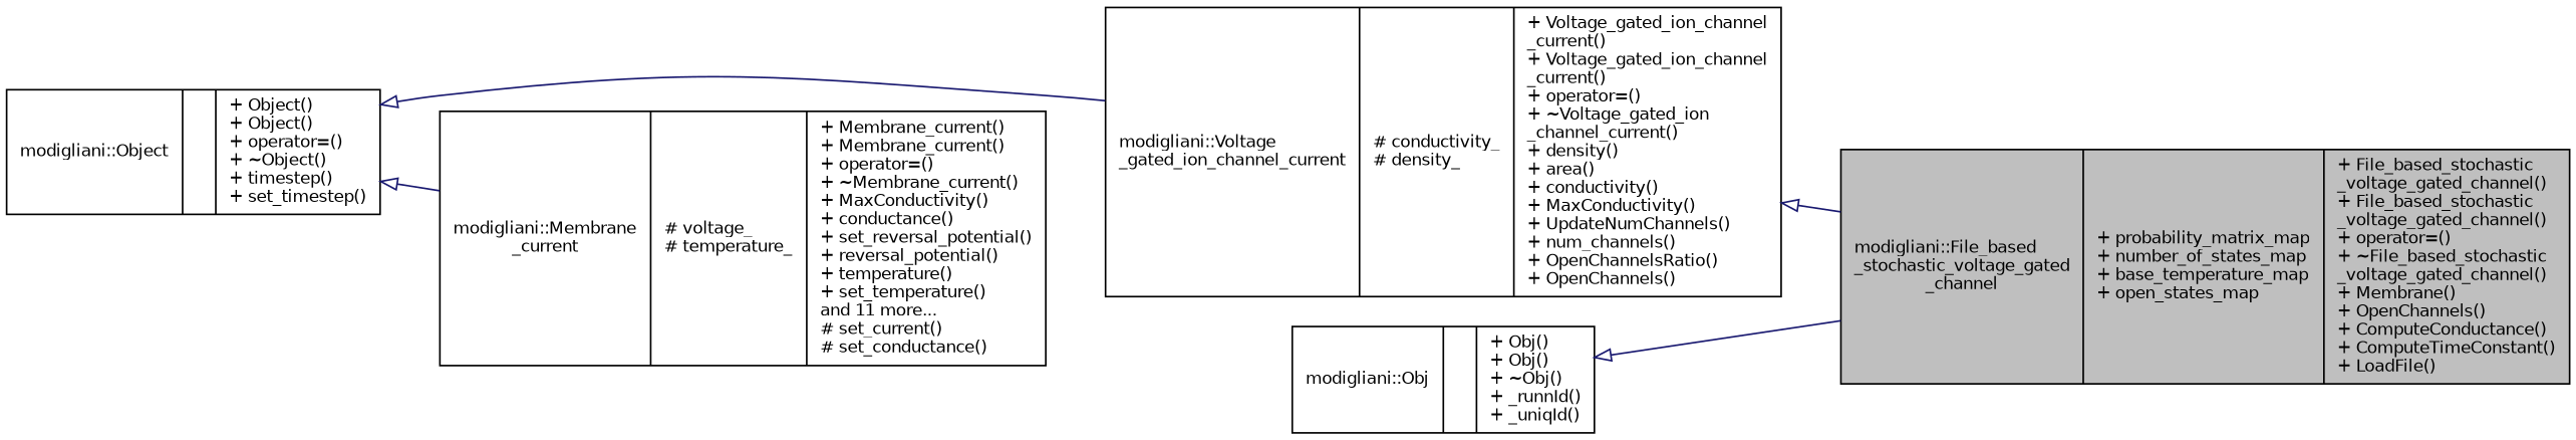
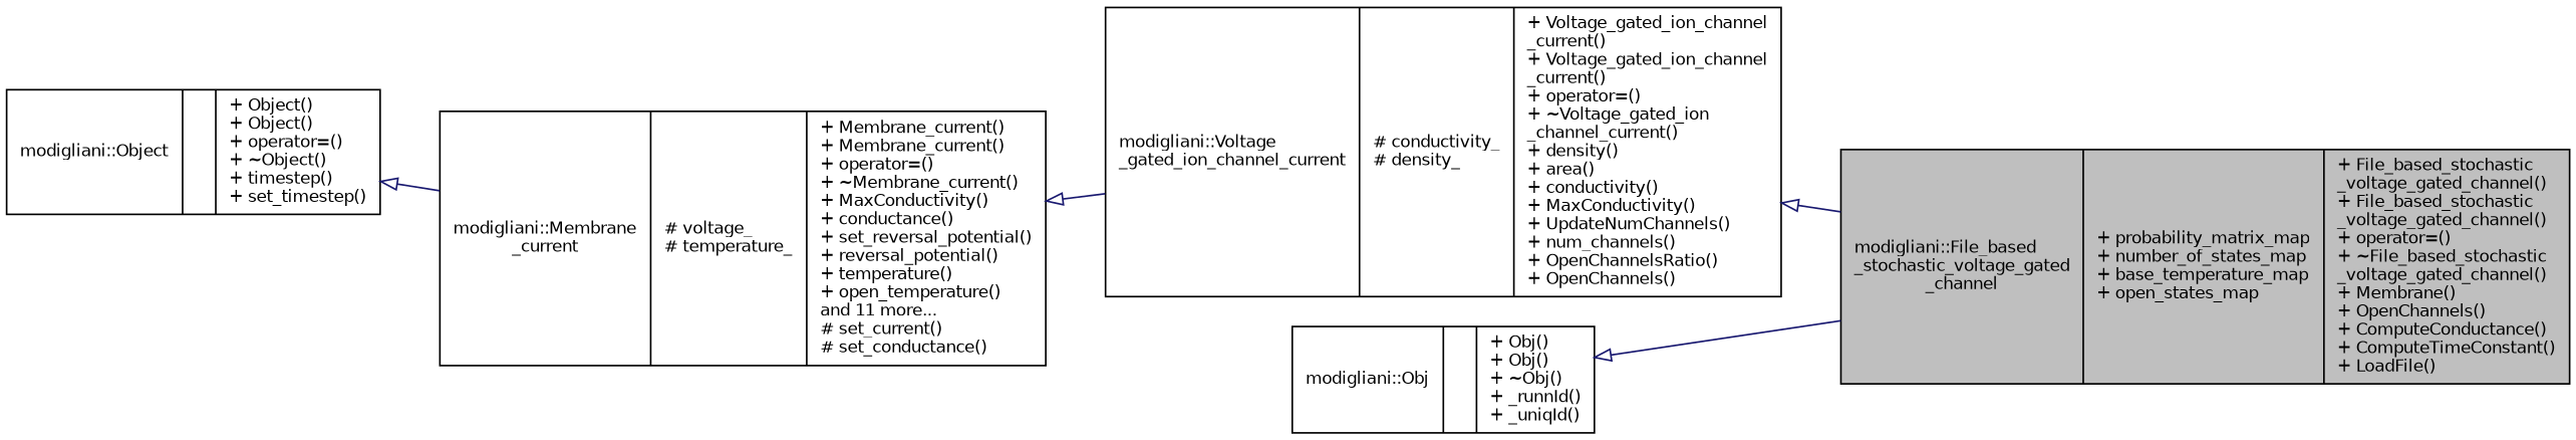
  digraph {
    rankdir=LR
    node [color=black fontname=Helvetica fontsize=10 shape=record]
    edge [arrowtail=onormal color=midnightblue dir=back fontname=Helvetica fontsize=10 labelfontname=Helvetica labelfontsize=10 style=solid]
    n1 [fillcolor=grey75 fontcolor=black height=0.2 label="{modigliani::File_based\l_stochastic_voltage_gated\l_channel\n|+ probability_matrix_map\l+ number_of_states_map\l+ base_temperature_map\l+ open_states_map\l|+ File_based_stochastic\l_voltage_gated_channel()\l+ File_based_stochastic\l_voltage_gated_channel()\l+ operator=()\l+ ~File_based_stochastic\l_voltage_gated_channel()\l+ Membrane()\l+ OpenChannels()\l+ ComputeConductance()\l+ ComputeTimeConstant()\l+ LoadFile()\l}" style=filled width=0.4]
    n2 [height=0.2 label="{modigliani::Voltage\l_gated_ion_channel_current\n|# conductivity_\l# density_\l|+ Voltage_gated_ion_channel\l_current()\l+ Voltage_gated_ion_channel\l_current()\l+ operator=()\l+ ~Voltage_gated_ion\l_channel_current()\l+ density()\l+ area()\l+ conductivity()\l+ MaxConductivity()\l+ UpdateNumChannels()\l+ num_channels()\l+ OpenChannelsRatio()\l+ OpenChannels()\l}" width=0.4]
-   n3 [height=0.2 label="{modigliani::Membrane\l_current\n|# voltage_\l# temperature_\l|+ Membrane_current()\l+ Membrane_current()\l+ operator=()\l+ ~Membrane_current()\l+ MaxConductivity()\l+ conductance()\l+ set_reversal_potential()\l+ reversal_potential()\l+ temperature()\l+ set_temperature()\land 11 more...\l# set_current()\l# set_conductance()\l}" width=0.4]
+   n3 [height=0.2 label="{modigliani::Membrane\l_current\n|# voltage_\l# temperature_\l|+ Membrane_current()\l+ Membrane_current()\l+ operator=()\l+ ~Membrane_current()\l+ MaxConductivity()\l+ conductance()\l+ set_reversal_potential()\l+ reversal_potential()\l+ temperature()\l+ open_temperature()\land 11 more...\l# set_current()\l# set_conductance()\l}" width=0.4]
    n4 [height=0.2 label="{modigliani::Object\n||+ Object()\l+ Object()\l+ operator=()\l+ ~Object()\l+ timestep()\l+ set_timestep()\l}" width=0.4]
    n5 [height=0.2 label="{modigliani::Obj\n||+ Obj()\l+ Obj()\l+ ~Obj()\l+ _runnId()\l+ _uniqId()\l}" width=0.4]
    n2 -> n1
-   n4 -> n2
+   n3 -> n2
    n4 -> n3
    n5 -> n1
  }
